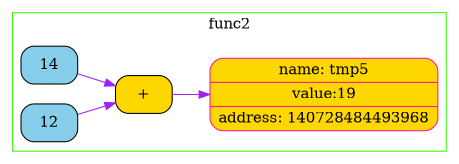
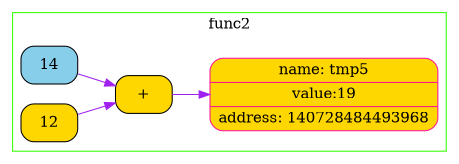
  digraph {
    rankdir=LR
    node [color=black shape=Mrecord style=filled fillcolor=gold]
    edge [color=purple]
    n1 [label="+"]
    n2 [label=" name: tmp5 | value:19 | address: 140728484493968 " color=deeppink]
    14 [fillcolor=skyblue]
-   12 [fillcolor=skyblue]
+   12
    subgraph cluster_1 {
      color="0.30,1,1"
      label=func2
      n1
      n2
      14
      12
    }
    n1 -> n2
    14 -> n1
    12 -> n1
  }
